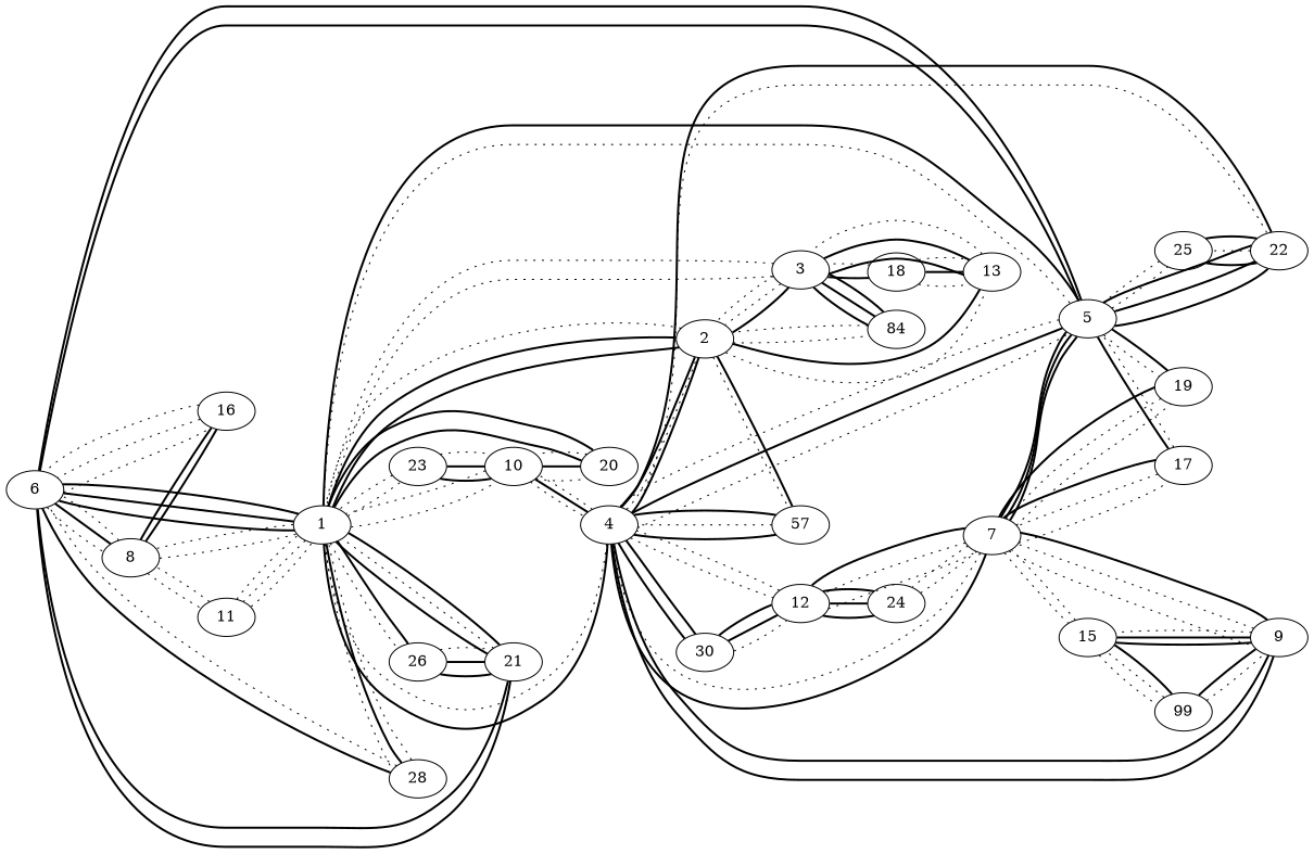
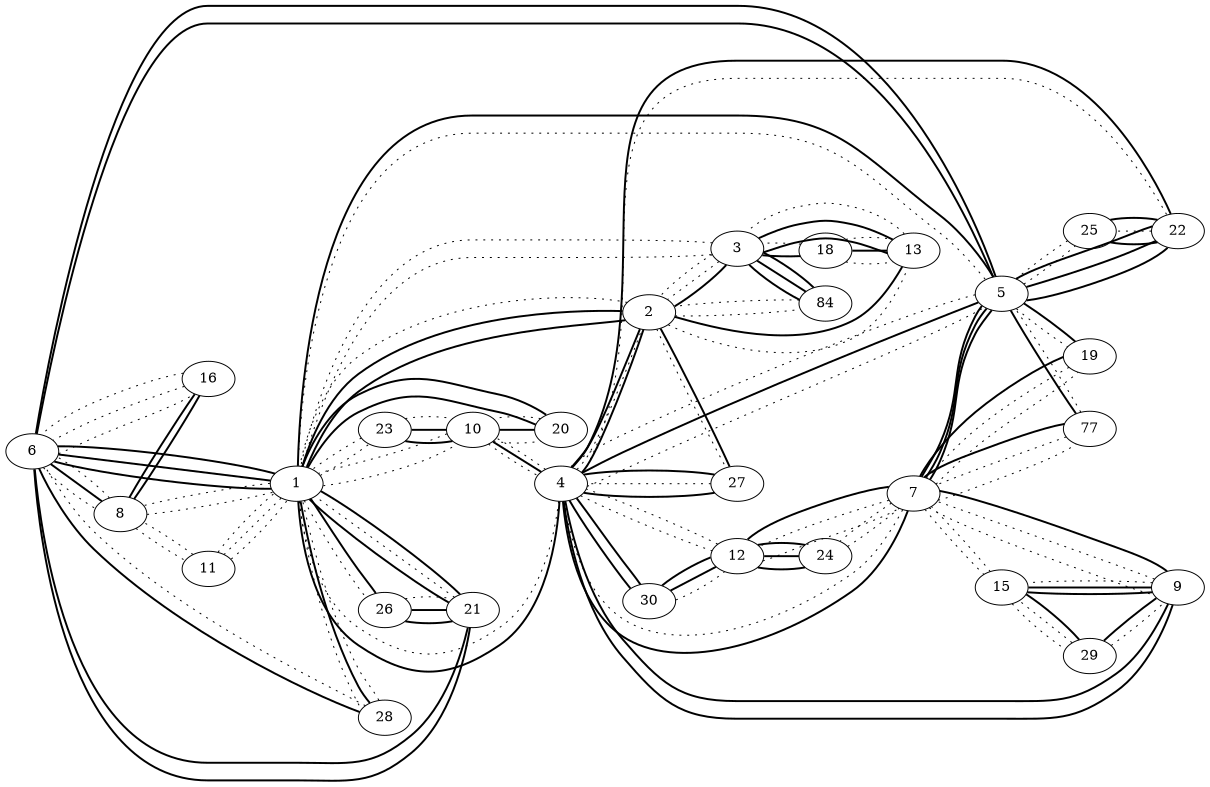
  graph {
    rankdir=LR
    edge [style=dotted]
    6
    8
    1
    5
    21
    28
    16
    11
    2
    3
    4
    10
    20
    23
    26
    7
    22
-   17
+   17 [label=77]
    19
    25
    13
    n22 [label=84]
-   27 [label=57]
+   27
    18
    9
    12
    30
    15
    24
-   29 [label=99]
+   29
    6 -- 8
    6 -- 8 [style=bold]
    6 -- 1 [style=bold]
    6 -- 5 [style=bold]
    6 -- 21 [style=bold]
    6 -- 28 [style=bold]
    6 -- 16
    8 -- 6
    8 -- 1
    8 -- 16 [style=bold]
    8 -- 11
    1 -- 6 [style=bold]
    1 -- 6 [style=bold]
    1 -- 8
    1 -- 5
    1 -- 21 [style=bold]
    1 -- 28
    1 -- 11
    1 -- 2 [style=bold]
    1 -- 3
    1 -- 4 [style=bold]
    1 -- 10
    1 -- 20 [style=bold]
    1 -- 23
    1 -- 26
    5 -- 6 [style=bold]
    5 -- 1 [style=bold]
    5 -- 4 [style=bold]
    5 -- 4
    5 -- 7 [style=bold]
    5 -- 22 [style=bold]
    5 -- 17 [style=bold]
    5 -- 19
    5 -- 25
    21 -- 6 [style=bold]
    21 -- 1
    21 -- 1 [style=bold]
    21 -- 26 [style=bold]
    28 -- 6
    28 -- 1 [style=bold]
    28 -- 1
    16 -- 6
    16 -- 6
    16 -- 8 [style=bold]
    11 -- 8
    11 -- 1
    11 -- 1
    2 -- 1 [style=bold]
    2 -- 1
    2 -- 3 [style=bold]
    2 -- 4 [style=bold]
    2 -- 13
    2 -- n22
    2 -- 27
    3 -- 1
    3 -- 2
    3 -- 2
    3 -- 13 [style=bold]
    3 -- n22 [style=bold]
    3 -- 18 [style=bold]
    4 -- 1
    4 -- 5
    4 -- 2
    4 -- 2 [style=bold]
    4 -- 10
    4 -- 7 [style=bold]
    4 -- 22
    4 -- 27 [style=bold]
    4 -- 9 [style=bold]
    4 -- 12
    4 -- 30 [style=bold]
    10 -- 1
    10 -- 4 [style=bold]
    10 -- 4
    10 -- 20
    10 -- 23 [style=bold]
    20 -- 1 [style=bold]
    20 -- 10 [style=bold]
    20 -- 10
    23 -- 1
    23 -- 10 [style=bold]
    23 -- 10
    26 -- 1 [style=bold]
    26 -- 21 [style=bold]
    26 -- 21
    7 -- 5 [style=bold]
    7 -- 5 [style=bold]
    7 -- 4
    7 -- 17
    7 -- 19
    7 -- 9
    7 -- 12
    7 -- 15
    7 -- 24
    22 -- 5 [style=bold]
    22 -- 5 [style=bold]
    22 -- 4 [style=bold]
    22 -- 25
    17 -- 5
    17 -- 7
    17 -- 7 [style=bold]
    19 -- 5 [style=bold]
    19 -- 7
    19 -- 7 [style=bold]
    25 -- 5
    25 -- 22 [style=bold]
    25 -- 22 [style=bold]
    13 -- 2 [style=bold]
    13 -- 3 [style=bold]
    13 -- 3
    13 -- 18 [style=bold]
    n22 -- 2
    n22 -- 3 [style=bold]
    n22 -- 3 [style=bold]
    27 -- 2 [style=bold]
    27 -- 4
    27 -- 4 [style=bold]
    18 -- 3
    18 -- 13
    18 -- 13
    9 -- 4 [style=bold]
    9 -- 7
    9 -- 7 [style=bold]
    9 -- 15
    9 -- 29 [style=bold]
    12 -- 4
    12 -- 7
    12 -- 7 [style=bold]
    12 -- 30 [style=bold]
    12 -- 24 [style=bold]
    30 -- 4 [style=bold]
    30 -- 12
    30 -- 12 [style=bold]
    15 -- 7
    15 -- 9 [style=bold]
    15 -- 9 [style=bold]
    15 -- 29
    24 -- 7
    24 -- 12 [style=bold]
    24 -- 12 [style=bold]
    29 -- 9
    29 -- 15
    29 -- 15 [style=bold]
  }
